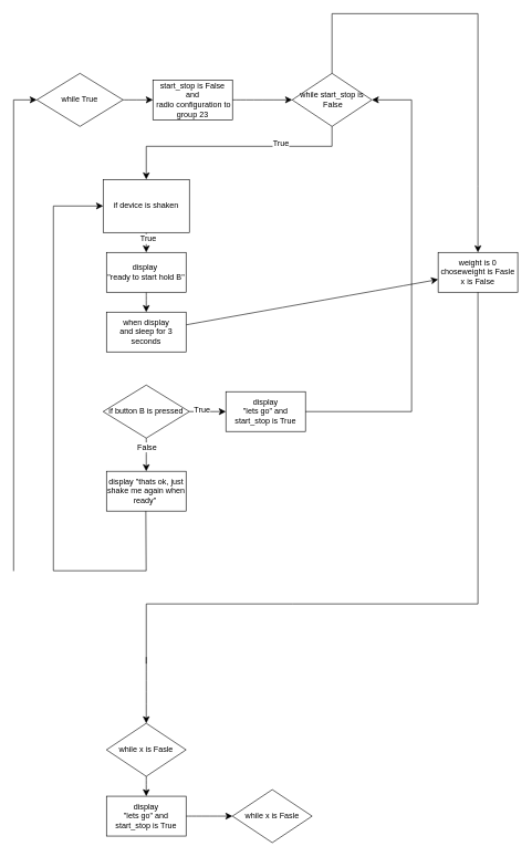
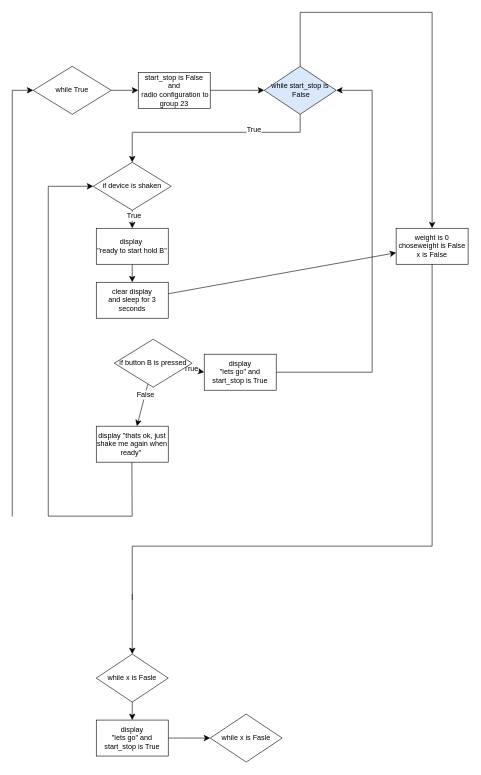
  <mxCell id="0" />
  <mxCell id="1" parent="0" />
  <mxCell id="2" value="" style="edgeStyle=none;curved=1;rounded=0;orthogonalLoop=1;jettySize=auto;html=1;fontSize=12;startSize=8;endSize=8;" edge="1" parent="1" source="3" target="5"><mxGeometry relative="1" as="geometry" /></mxCell>
  <mxCell id="3" value="while True" style="rhombus;whiteSpace=wrap;html=1;" vertex="1" parent="1"><mxGeometry x="55" y="110" width="130" height="80" as="geometry" /></mxCell>
  <mxCell id="4" value="" style="edgeStyle=none;curved=1;rounded=0;orthogonalLoop=1;jettySize=auto;html=1;fontSize=12;startSize=8;endSize=8;entryX=0;entryY=0.5;entryDx=0;entryDy=0;entryPerimeter=0;" edge="1" parent="1" source="5" target="23"><mxGeometry relative="1" as="geometry"><mxPoint x="410" y="150" as="targetPoint" /></mxGeometry></mxCell>
  <mxCell id="5" value="start_stop is False&lt;br&gt;and&lt;br&gt;&amp;nbsp;radio configuration to group 23" style="whiteSpace=wrap;html=1;" vertex="1" parent="1"><mxGeometry x="230" y="120" width="120" height="60" as="geometry" /></mxCell>
  <mxCell id="6" value="" style="edgeStyle=none;curved=1;rounded=0;orthogonalLoop=1;jettySize=auto;html=1;fontSize=12;startSize=8;endSize=8;" edge="1" parent="1" source="8" target="10"><mxGeometry relative="1" as="geometry" /></mxCell>
  <mxCell id="7" value="True" style="edgeLabel;html=1;align=center;verticalAlign=middle;resizable=0;points=[];fontSize=12;" vertex="1" connectable="0" parent="6"><mxGeometry x="-0.391" y="2" relative="1" as="geometry"><mxPoint as="offset" /></mxGeometry></mxCell>
- <mxCell id="8" value="if device is shaken" style="whiteSpace=wrap;html=1;rounded=0;" vertex="1" parent="1"><mxGeometry x="155" y="270" width="130" height="80" as="geometry" /></mxCell>
+ <mxCell id="8" value="if device is shaken" style="rhombus;whiteSpace=wrap;html=1;" vertex="1" parent="1"><mxGeometry x="155" y="270" width="130" height="80" as="geometry" /></mxCell>
  <mxCell id="9" value="" style="edgeStyle=none;curved=1;rounded=0;orthogonalLoop=1;jettySize=auto;html=1;fontSize=12;startSize=8;endSize=8;" edge="1" parent="1" source="10" target="12"><mxGeometry relative="1" as="geometry" /></mxCell>
  <mxCell id="10" value="&lt;div&gt;display&amp;nbsp;&lt;/div&gt;&lt;div&gt;&quot;ready to start hold B&quot;&lt;/div&gt;" style="whiteSpace=wrap;html=1;" vertex="1" parent="1"><mxGeometry x="160" y="380" width="120" height="60" as="geometry" /></mxCell>
  <mxCell id="11" value="" style="edgeStyle=none;curved=1;rounded=0;orthogonalLoop=1;jettySize=auto;html=1;fontSize=12;startSize=8;endSize=8;" edge="1" parent="1" source="12" target="30"><mxGeometry relative="1" as="geometry" /></mxCell>
- <mxCell id="12" value="&lt;div&gt;when display&lt;/div&gt;&lt;div&gt;and sleep for 3 seconds&lt;/div&gt;" style="whiteSpace=wrap;html=1;" vertex="1" parent="1"><mxGeometry x="160" y="470" width="120" height="60" as="geometry" /></mxCell>
+ <mxCell id="12" value="&lt;div&gt;clear display&lt;/div&gt;&lt;div&gt;and sleep for 3 seconds&lt;/div&gt;" style="whiteSpace=wrap;html=1;" vertex="1" parent="1"><mxGeometry x="160" y="470" width="120" height="60" as="geometry" /></mxCell>
  <mxCell id="13" value="" style="edgeStyle=none;curved=1;rounded=0;orthogonalLoop=1;jettySize=auto;html=1;fontSize=12;startSize=8;endSize=8;" edge="1" parent="1" source="17"><mxGeometry relative="1" as="geometry"><mxPoint x="340" y="620" as="targetPoint" /></mxGeometry></mxCell>
  <mxCell id="14" value="True" style="edgeLabel;html=1;align=center;verticalAlign=middle;resizable=0;points=[];fontSize=12;" vertex="1" connectable="0" parent="13"><mxGeometry x="-0.333" y="3" relative="1" as="geometry"><mxPoint as="offset" /></mxGeometry></mxCell>
  <mxCell id="15" value="" style="edgeStyle=none;curved=1;rounded=0;orthogonalLoop=1;jettySize=auto;html=1;fontSize=12;startSize=8;endSize=8;" edge="1" parent="1" source="17" target="19"><mxGeometry relative="1" as="geometry" /></mxCell>
  <mxCell id="16" value="False" style="edgeLabel;html=1;align=center;verticalAlign=middle;resizable=0;points=[];fontSize=12;" vertex="1" connectable="0" parent="15"><mxGeometry x="-0.48" relative="1" as="geometry"><mxPoint as="offset" /></mxGeometry></mxCell>
- <mxCell id="17" value="if button B is pressed" style="rhombus;whiteSpace=wrap;html=1;" vertex="1" parent="1"><mxGeometry x="155" y="580" width="130" height="80" as="geometry" /></mxCell>
+ <mxCell id="17" value="if button B is pressed" style="rhombus;whiteSpace=wrap;html=1;" vertex="1" parent="1"><mxGeometry x="190" y="565" width="130" height="80" as="geometry" /></mxCell>
  <mxCell id="18" value="display&lt;br&gt;&quot;lets go&quot; and start_stop is True" style="whiteSpace=wrap;html=1;" vertex="1" parent="1"><mxGeometry x="340" y="590" width="120" height="60" as="geometry" /></mxCell>
  <mxCell id="19" value="display &quot;thats ok, just shake me again when ready&quot;&amp;nbsp;" style="whiteSpace=wrap;html=1;" vertex="1" parent="1"><mxGeometry x="160" y="710" width="120" height="60" as="geometry" /></mxCell>
  <mxCell id="20" value="" style="endArrow=none;html=1;rounded=0;fontSize=12;startSize=8;endSize=8;" edge="1" parent="1"><mxGeometry width="50" height="50" relative="1" as="geometry"><mxPoint x="80" y="310" as="sourcePoint" /><mxPoint x="80" y="860" as="targetPoint" /></mxGeometry></mxCell>
  <mxCell id="21" value="" style="endArrow=none;html=1;rounded=0;fontSize=12;startSize=8;endSize=8;" edge="1" parent="1"><mxGeometry width="50" height="50" relative="1" as="geometry"><mxPoint x="219.37" y="770" as="sourcePoint" /><mxPoint x="219.87" y="860" as="targetPoint" /></mxGeometry></mxCell>
  <mxCell id="22" value="" style="endArrow=none;html=1;rounded=0;fontSize=12;startSize=8;endSize=8;" edge="1" parent="1"><mxGeometry width="50" height="50" relative="1" as="geometry"><mxPoint x="80" y="860" as="sourcePoint" /><mxPoint x="220" y="860" as="targetPoint" /></mxGeometry></mxCell>
- <mxCell id="23" value="while start_stop is&lt;br&gt;&amp;nbsp;False" style="rhombus;whiteSpace=wrap;html=1;" vertex="1" parent="1"><mxGeometry x="440" y="110" width="120" height="80" as="geometry" /></mxCell>
+ <mxCell id="23" value="while start_stop is&lt;br&gt;&amp;nbsp;False" style="rhombus;whiteSpace=wrap;html=1;fillColor=#dae8fc;" vertex="1" parent="1"><mxGeometry x="440" y="110" width="120" height="80" as="geometry" /></mxCell>
  <mxCell id="24" value="" style="endArrow=classic;html=1;rounded=0;fontSize=12;startSize=8;endSize=8;entryX=0;entryY=0.5;entryDx=0;entryDy=0;" edge="1" parent="1" target="8"><mxGeometry width="50" height="50" relative="1" as="geometry"><mxPoint x="80" y="310" as="sourcePoint" /><mxPoint x="150" y="310" as="targetPoint" /></mxGeometry></mxCell>
  <mxCell id="25" value="" style="endArrow=classic;html=1;rounded=0;fontSize=12;startSize=8;endSize=8;entryX=0.5;entryY=0;entryDx=0;entryDy=0;" edge="1" parent="1" target="8"><mxGeometry width="50" height="50" relative="1" as="geometry"><mxPoint x="220" y="220" as="sourcePoint" /><mxPoint x="390" y="190" as="targetPoint" /></mxGeometry></mxCell>
  <mxCell id="26" value="" style="endArrow=none;html=1;rounded=0;fontSize=12;startSize=8;endSize=8;" edge="1" parent="1"><mxGeometry width="50" height="50" relative="1" as="geometry"><mxPoint x="220" y="220" as="sourcePoint" /><mxPoint x="500" y="190" as="targetPoint" /><Array as="points"><mxPoint x="500" y="220" /></Array></mxGeometry></mxCell>
  <mxCell id="27" value="True" style="edgeLabel;html=1;align=center;verticalAlign=middle;resizable=0;points=[];fontSize=12;" vertex="1" connectable="0" parent="26"><mxGeometry x="0.303" y="5" relative="1" as="geometry"><mxPoint as="offset" /></mxGeometry></mxCell>
  <mxCell id="28" value="" style="endArrow=classic;html=1;rounded=0;fontSize=12;startSize=8;endSize=8;entryX=1;entryY=0.5;entryDx=0;entryDy=0;" edge="1" parent="1" target="23"><mxGeometry width="50" height="50" relative="1" as="geometry"><mxPoint x="460" y="620" as="sourcePoint" /><mxPoint x="510" y="570" as="targetPoint" /><Array as="points"><mxPoint x="620" y="620" /><mxPoint x="620" y="150" /></Array></mxGeometry></mxCell>
  <mxCell id="29" style="edgeStyle=none;curved=1;rounded=0;orthogonalLoop=1;jettySize=auto;html=1;fontSize=12;startSize=8;endSize=8;entryX=0.5;entryY=0;entryDx=0;entryDy=0;" edge="1" parent="1" target="36"><mxGeometry relative="1" as="geometry"><mxPoint x="219.095" y="1100" as="targetPoint" /><mxPoint x="220" y="990" as="sourcePoint" /></mxGeometry></mxCell>
- <mxCell id="30" value="weight is 0&lt;br&gt;choseweight is Fasle&lt;br&gt;x is False" style="rounded=0;whiteSpace=wrap;html=1;" vertex="1" parent="1"><mxGeometry x="660" y="380" width="120" height="60" as="geometry" /></mxCell>
+ <mxCell id="30" value="weight is 0&lt;br&gt;choseweight is False&lt;br&gt;x is False" style="rounded=0;whiteSpace=wrap;html=1;" vertex="1" parent="1"><mxGeometry x="660" y="380" width="120" height="60" as="geometry" /></mxCell>
  <mxCell id="31" value="" style="endArrow=none;html=1;rounded=0;fontSize=12;startSize=8;endSize=8;" edge="1" parent="1"><mxGeometry width="50" height="50" relative="1" as="geometry"><mxPoint x="500" y="110" as="sourcePoint" /><mxPoint x="720" y="280" as="targetPoint" /><Array as="points"><mxPoint x="500" y="20" /><mxPoint x="720" y="20" /></Array></mxGeometry></mxCell>
  <mxCell id="32" value="" style="endArrow=classic;html=1;rounded=0;fontSize=12;startSize=8;endSize=8;entryX=0.5;entryY=0;entryDx=0;entryDy=0;" edge="1" parent="1" target="30"><mxGeometry width="50" height="50" relative="1" as="geometry"><mxPoint x="720" y="280" as="sourcePoint" /><mxPoint x="740" y="430" as="targetPoint" /></mxGeometry></mxCell>
  <mxCell id="33" value="" style="endArrow=classic;html=1;rounded=0;fontSize=12;startSize=8;endSize=8;entryX=0;entryY=0.5;entryDx=0;entryDy=0;" edge="1" parent="1" target="3"><mxGeometry width="50" height="50" relative="1" as="geometry"><mxPoint x="20" y="150" as="sourcePoint" /><mxPoint x="50" y="160" as="targetPoint" /></mxGeometry></mxCell>
  <mxCell id="34" value="" style="endArrow=none;html=1;rounded=0;fontSize=12;startSize=8;endSize=8;" edge="1" parent="1"><mxGeometry width="50" height="50" relative="1" as="geometry"><mxPoint x="20" y="150" as="sourcePoint" /><mxPoint x="20" y="860.513" as="targetPoint" /></mxGeometry></mxCell>
  <mxCell id="35" style="edgeStyle=none;curved=1;rounded=0;orthogonalLoop=1;jettySize=auto;html=1;exitX=0.5;exitY=1;exitDx=0;exitDy=0;entryX=0.5;entryY=0;entryDx=0;entryDy=0;fontSize=12;startSize=8;endSize=8;" edge="1" parent="1" source="36" target="39"><mxGeometry relative="1" as="geometry" /></mxCell>
  <mxCell id="36" value="while x is Fasle" style="rhombus;whiteSpace=wrap;html=1;" vertex="1" parent="1"><mxGeometry x="160" y="1090" width="120" height="80" as="geometry" /></mxCell>
  <mxCell id="37" value="" style="endArrow=none;html=1;rounded=0;fontSize=12;startSize=8;endSize=8;entryX=0.5;entryY=1;entryDx=0;entryDy=0;" edge="1" parent="1" target="30"><mxGeometry width="50" height="50" relative="1" as="geometry"><mxPoint x="220" y="1000" as="sourcePoint" /><mxPoint x="440" y="1170" as="targetPoint" /><Array as="points"><mxPoint x="220" y="910" /><mxPoint x="440" y="910" /><mxPoint x="720" y="910" /></Array></mxGeometry></mxCell>
  <mxCell id="38" style="edgeStyle=none;curved=1;rounded=0;orthogonalLoop=1;jettySize=auto;html=1;exitX=1;exitY=0.5;exitDx=0;exitDy=0;entryX=0;entryY=0.5;entryDx=0;entryDy=0;fontSize=12;startSize=8;endSize=8;" edge="1" parent="1" source="39" target="40"><mxGeometry relative="1" as="geometry" /></mxCell>
  <mxCell id="39" value="display&lt;br&gt;&quot;lets go&quot; and start_stop is True" style="whiteSpace=wrap;html=1;" vertex="1" parent="1"><mxGeometry x="160" y="1200" width="120" height="60" as="geometry" /></mxCell>
  <mxCell id="40" value="while x is Fasle" style="rhombus;whiteSpace=wrap;html=1;" vertex="1" parent="1"><mxGeometry x="350" y="1190" width="120" height="80" as="geometry" /></mxCell>
